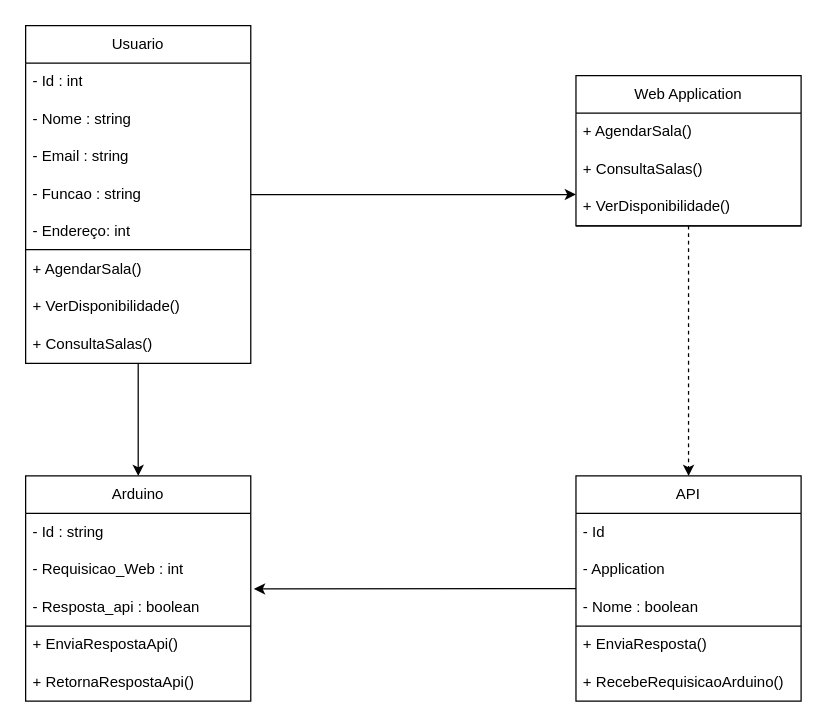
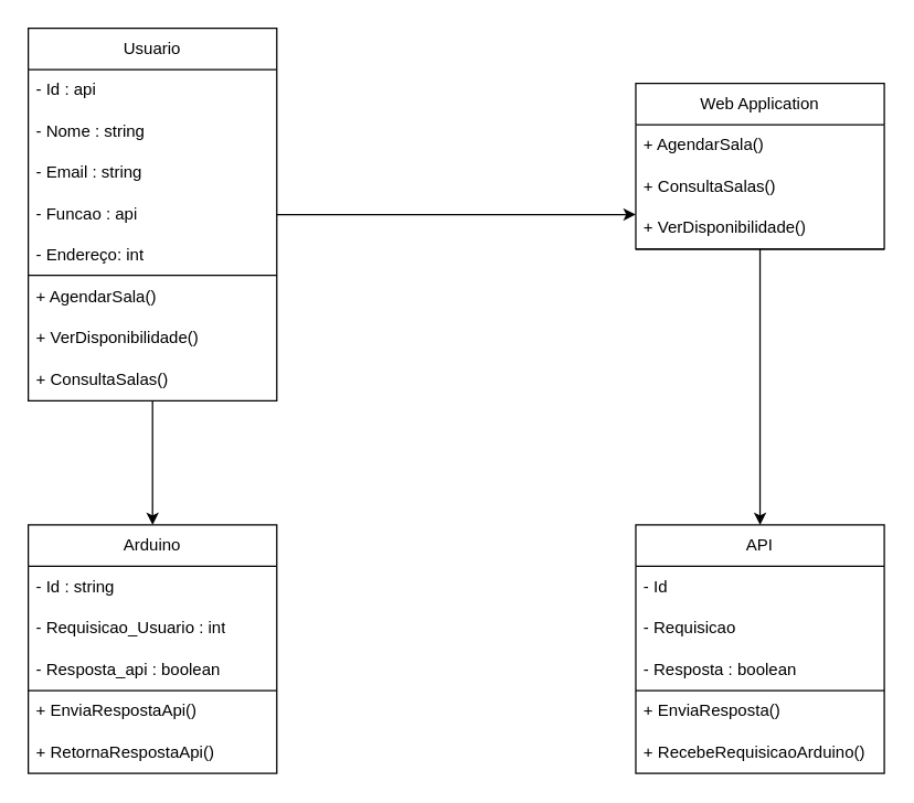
  <mxCell id="0" />
  <mxCell id="1" parent="0" />
  <mxCell id="2" style="edgeStyle=none;rounded=0;orthogonalLoop=1;jettySize=auto;html=1;entryX=0.5;entryY=0;entryDx=0;entryDy=0;" parent="1" source="3" target="13" edge="1"><mxGeometry relative="1" as="geometry" /></mxCell>
  <mxCell id="3" value="Usuario" style="swimlane;fontStyle=0;childLayout=stackLayout;horizontal=1;startSize=30;horizontalStack=0;resizeParent=1;resizeParentMax=0;resizeLast=0;collapsible=1;marginBottom=0;whiteSpace=wrap;html=1;strokeColor=default;" parent="1" vertex="1"><mxGeometry x="20" y="20" width="180" height="270" as="geometry" /></mxCell>
- <mxCell id="4" value="- Id : int" style="text;strokeColor=none;fillColor=none;align=left;verticalAlign=middle;spacingLeft=4;spacingRight=4;overflow=hidden;points=[[0,0.5],[1,0.5]];portConstraint=eastwest;rotatable=0;whiteSpace=wrap;html=1;" parent="3" vertex="1"><mxGeometry y="30" width="180" height="30" as="geometry" /></mxCell>
+ <mxCell id="4" value="- Id : api" style="text;strokeColor=none;fillColor=none;align=left;verticalAlign=middle;spacingLeft=4;spacingRight=4;overflow=hidden;points=[[0,0.5],[1,0.5]];portConstraint=eastwest;rotatable=0;whiteSpace=wrap;html=1;" parent="3" vertex="1"><mxGeometry y="30" width="180" height="30" as="geometry" /></mxCell>
  <mxCell id="5" value="- Nome : string" style="text;strokeColor=none;fillColor=none;align=left;verticalAlign=middle;spacingLeft=4;spacingRight=4;overflow=hidden;points=[[0,0.5],[1,0.5]];portConstraint=eastwest;rotatable=0;whiteSpace=wrap;html=1;" parent="3" vertex="1"><mxGeometry y="60" width="180" height="30" as="geometry" /></mxCell>
  <mxCell id="6" value="- Email : string" style="text;strokeColor=none;fillColor=none;align=left;verticalAlign=middle;spacingLeft=4;spacingRight=4;overflow=hidden;points=[[0,0.5],[1,0.5]];portConstraint=eastwest;rotatable=0;whiteSpace=wrap;html=1;" parent="3" vertex="1"><mxGeometry y="90" width="180" height="30" as="geometry" /></mxCell>
- <mxCell id="7" value="- Funcao : string" style="text;strokeColor=none;fillColor=none;align=left;verticalAlign=middle;spacingLeft=4;spacingRight=4;overflow=hidden;points=[[0,0.5],[1,0.5]];portConstraint=eastwest;rotatable=0;whiteSpace=wrap;html=1;" parent="3" vertex="1"><mxGeometry y="120" width="180" height="30" as="geometry" /></mxCell>
+ <mxCell id="7" value="- Funcao : api" style="text;strokeColor=none;fillColor=none;align=left;verticalAlign=middle;spacingLeft=4;spacingRight=4;overflow=hidden;points=[[0,0.5],[1,0.5]];portConstraint=eastwest;rotatable=0;whiteSpace=wrap;html=1;" parent="3" vertex="1"><mxGeometry y="120" width="180" height="30" as="geometry" /></mxCell>
  <mxCell id="8" value="- Endereço: int" style="text;strokeColor=none;fillColor=none;align=left;verticalAlign=middle;spacingLeft=4;spacingRight=4;overflow=hidden;points=[[0,0.5],[1,0.5]];portConstraint=eastwest;rotatable=0;whiteSpace=wrap;html=1;" parent="3" vertex="1"><mxGeometry y="150" width="180" height="30" as="geometry" /></mxCell>
  <mxCell id="9" value="" style="endArrow=none;html=1;rounded=0;" parent="3" edge="1"><mxGeometry width="50" height="50" relative="1" as="geometry"><mxPoint y="179" as="sourcePoint" /><mxPoint x="180" y="179" as="targetPoint" /></mxGeometry></mxCell>
  <mxCell id="10" value="+ AgendarSala()" style="text;strokeColor=none;fillColor=none;align=left;verticalAlign=middle;spacingLeft=4;spacingRight=4;overflow=hidden;points=[[0,0.5],[1,0.5]];portConstraint=eastwest;rotatable=0;whiteSpace=wrap;html=1;" parent="3" vertex="1"><mxGeometry y="180" width="180" height="30" as="geometry" /></mxCell>
  <mxCell id="11" value="+ VerDisponibilidade()" style="text;strokeColor=none;fillColor=none;align=left;verticalAlign=middle;spacingLeft=4;spacingRight=4;overflow=hidden;points=[[0,0.5],[1,0.5]];portConstraint=eastwest;rotatable=0;whiteSpace=wrap;html=1;" parent="3" vertex="1"><mxGeometry y="210" width="180" height="30" as="geometry" /></mxCell>
  <mxCell id="12" value="+ ConsultaSalas()" style="text;strokeColor=none;fillColor=none;align=left;verticalAlign=middle;spacingLeft=4;spacingRight=4;overflow=hidden;points=[[0,0.5],[1,0.5]];portConstraint=eastwest;rotatable=0;whiteSpace=wrap;html=1;" parent="3" vertex="1"><mxGeometry y="240" width="180" height="30" as="geometry" /></mxCell>
  <mxCell id="13" value="Arduino" style="swimlane;fontStyle=0;childLayout=stackLayout;horizontal=1;startSize=30;horizontalStack=0;resizeParent=1;resizeParentMax=0;resizeLast=0;collapsible=1;marginBottom=0;whiteSpace=wrap;html=1;" parent="1" vertex="1"><mxGeometry x="20" y="380" width="180" height="180" as="geometry" /></mxCell>
  <mxCell id="14" value="- Id : string" style="text;strokeColor=none;fillColor=none;align=left;verticalAlign=middle;spacingLeft=4;spacingRight=4;overflow=hidden;points=[[0,0.5],[1,0.5]];portConstraint=eastwest;rotatable=0;whiteSpace=wrap;html=1;" parent="13" vertex="1"><mxGeometry y="30" width="180" height="30" as="geometry" /></mxCell>
- <mxCell id="15" value="- Requisicao_Web : int" style="text;strokeColor=none;fillColor=none;align=left;verticalAlign=middle;spacingLeft=4;spacingRight=4;overflow=hidden;points=[[0,0.5],[1,0.5]];portConstraint=eastwest;rotatable=0;whiteSpace=wrap;html=1;" parent="13" vertex="1"><mxGeometry y="60" width="180" height="30" as="geometry" /></mxCell>
+ <mxCell id="15" value="- Requisicao_Usuario : int" style="text;strokeColor=none;fillColor=none;align=left;verticalAlign=middle;spacingLeft=4;spacingRight=4;overflow=hidden;points=[[0,0.5],[1,0.5]];portConstraint=eastwest;rotatable=0;whiteSpace=wrap;html=1;" parent="13" vertex="1"><mxGeometry y="60" width="180" height="30" as="geometry" /></mxCell>
  <mxCell id="16" value="- Resposta_api : boolean" style="text;strokeColor=none;fillColor=none;align=left;verticalAlign=middle;spacingLeft=4;spacingRight=4;overflow=hidden;points=[[0,0.5],[1,0.5]];portConstraint=eastwest;rotatable=0;whiteSpace=wrap;html=1;" parent="13" vertex="1"><mxGeometry y="90" width="180" height="30" as="geometry" /></mxCell>
  <mxCell id="17" value="" style="endArrow=none;html=1;rounded=0;" parent="13" edge="1"><mxGeometry width="50" height="50" relative="1" as="geometry"><mxPoint y="120" as="sourcePoint" /><mxPoint x="180" y="120" as="targetPoint" /></mxGeometry></mxCell>
  <mxCell id="18" value="+ EnviaRespostaApi()" style="text;strokeColor=none;fillColor=none;align=left;verticalAlign=middle;spacingLeft=4;spacingRight=4;overflow=hidden;points=[[0,0.5],[1,0.5]];portConstraint=eastwest;rotatable=0;whiteSpace=wrap;html=1;" parent="13" vertex="1"><mxGeometry y="120" width="180" height="30" as="geometry" /></mxCell>
  <mxCell id="19" value="+ RetornaRespostaApi()" style="text;strokeColor=none;fillColor=none;align=left;verticalAlign=middle;spacingLeft=4;spacingRight=4;overflow=hidden;points=[[0,0.5],[1,0.5]];portConstraint=eastwest;rotatable=0;whiteSpace=wrap;html=1;" parent="13" vertex="1"><mxGeometry y="150" width="180" height="30" as="geometry" /></mxCell>
- <mxCell id="20" style="edgeStyle=none;rounded=0;orthogonalLoop=1;jettySize=auto;html=1;entryX=1.014;entryY=0.011;entryDx=0;entryDy=0;entryPerimeter=0;" parent="1" source="21" target="16" edge="1"><mxGeometry relative="1" as="geometry" /></mxCell>
  <mxCell id="21" value="API" style="swimlane;fontStyle=0;childLayout=stackLayout;horizontal=1;startSize=30;horizontalStack=0;resizeParent=1;resizeParentMax=0;resizeLast=0;collapsible=1;marginBottom=0;whiteSpace=wrap;html=1;strokeColor=#000000;" parent="1" vertex="1"><mxGeometry x="460" y="380" width="180" height="180" as="geometry" /></mxCell>
  <mxCell id="22" value="- Id" style="text;strokeColor=none;fillColor=none;align=left;verticalAlign=middle;spacingLeft=4;spacingRight=4;overflow=hidden;points=[[0,0.5],[1,0.5]];portConstraint=eastwest;rotatable=0;whiteSpace=wrap;html=1;" parent="21" vertex="1"><mxGeometry y="30" width="180" height="30" as="geometry" /></mxCell>
- <mxCell id="23" value="- Application" style="text;strokeColor=none;fillColor=none;align=left;verticalAlign=middle;spacingLeft=4;spacingRight=4;overflow=hidden;points=[[0,0.5],[1,0.5]];portConstraint=eastwest;rotatable=0;whiteSpace=wrap;html=1;" parent="21" vertex="1"><mxGeometry y="60" width="180" height="30" as="geometry" /></mxCell>
- <mxCell id="24" value="- Nome : boolean" style="text;strokeColor=none;fillColor=none;align=left;verticalAlign=middle;spacingLeft=4;spacingRight=4;overflow=hidden;points=[[0,0.5],[1,0.5]];portConstraint=eastwest;rotatable=0;whiteSpace=wrap;html=1;" parent="21" vertex="1"><mxGeometry y="90" width="180" height="30" as="geometry" /></mxCell>
+ <mxCell id="23" value="- Requisicao" style="text;strokeColor=none;fillColor=none;align=left;verticalAlign=middle;spacingLeft=4;spacingRight=4;overflow=hidden;points=[[0,0.5],[1,0.5]];portConstraint=eastwest;rotatable=0;whiteSpace=wrap;html=1;" parent="21" vertex="1"><mxGeometry y="60" width="180" height="30" as="geometry" /></mxCell>
+ <mxCell id="24" value="- Resposta : boolean" style="text;strokeColor=none;fillColor=none;align=left;verticalAlign=middle;spacingLeft=4;spacingRight=4;overflow=hidden;points=[[0,0.5],[1,0.5]];portConstraint=eastwest;rotatable=0;whiteSpace=wrap;html=1;" parent="21" vertex="1"><mxGeometry y="90" width="180" height="30" as="geometry" /></mxCell>
  <mxCell id="25" value="" style="endArrow=none;html=1;rounded=0;" parent="21" edge="1"><mxGeometry width="50" height="50" relative="1" as="geometry"><mxPoint y="120" as="sourcePoint" /><mxPoint x="180" y="120" as="targetPoint" /></mxGeometry></mxCell>
  <mxCell id="26" value="+ EnviaResposta()" style="text;strokeColor=none;fillColor=none;align=left;verticalAlign=middle;spacingLeft=4;spacingRight=4;overflow=hidden;points=[[0,0.5],[1,0.5]];portConstraint=eastwest;rotatable=0;whiteSpace=wrap;html=1;" parent="21" vertex="1"><mxGeometry y="120" width="180" height="30" as="geometry" /></mxCell>
  <mxCell id="27" value="+ RecebeRequisicaoArduino()" style="text;strokeColor=none;fillColor=none;align=left;verticalAlign=middle;spacingLeft=4;spacingRight=4;overflow=hidden;points=[[0,0.5],[1,0.5]];portConstraint=eastwest;rotatable=0;whiteSpace=wrap;html=1;" parent="21" vertex="1"><mxGeometry y="150" width="180" height="30" as="geometry" /></mxCell>
  <mxCell id="28" style="edgeStyle=none;rounded=0;orthogonalLoop=1;jettySize=auto;html=1;exitX=1;exitY=0.5;exitDx=0;exitDy=0;" parent="1" source="7" edge="1"><mxGeometry relative="1" as="geometry"><mxPoint x="460" y="155" as="targetPoint" /></mxGeometry></mxCell>
- <mxCell id="29" style="edgeStyle=none;rounded=0;orthogonalLoop=1;jettySize=auto;html=1;dashed=1;" parent="1" source="30" target="21" edge="1"><mxGeometry relative="1" as="geometry" /></mxCell>
+ <mxCell id="29" style="edgeStyle=none;rounded=0;orthogonalLoop=1;jettySize=auto;html=1;" parent="1" source="30" target="21" edge="1"><mxGeometry relative="1" as="geometry" /></mxCell>
  <mxCell id="30" value="Web Application" style="swimlane;fontStyle=0;childLayout=stackLayout;horizontal=1;startSize=30;horizontalStack=0;resizeParent=1;resizeParentMax=0;resizeLast=0;collapsible=1;marginBottom=0;whiteSpace=wrap;html=1;" parent="1" vertex="1"><mxGeometry x="460" y="60" width="180" height="120" as="geometry" /></mxCell>
  <mxCell id="31" value="" style="endArrow=none;html=1;rounded=0;" parent="30" edge="1"><mxGeometry width="50" height="50" relative="1" as="geometry"><mxPoint y="120" as="sourcePoint" /><mxPoint x="180" y="120" as="targetPoint" /></mxGeometry></mxCell>
  <mxCell id="32" value="+ AgendarSala()" style="text;strokeColor=none;fillColor=none;align=left;verticalAlign=middle;spacingLeft=4;spacingRight=4;overflow=hidden;points=[[0,0.5],[1,0.5]];portConstraint=eastwest;rotatable=0;whiteSpace=wrap;html=1;" parent="30" vertex="1"><mxGeometry y="30" width="180" height="30" as="geometry" /></mxCell>
  <mxCell id="33" value="+ ConsultaSalas()" style="text;strokeColor=none;fillColor=none;align=left;verticalAlign=middle;spacingLeft=4;spacingRight=4;overflow=hidden;points=[[0,0.5],[1,0.5]];portConstraint=eastwest;rotatable=0;whiteSpace=wrap;html=1;" parent="30" vertex="1"><mxGeometry y="60" width="180" height="30" as="geometry" /></mxCell>
  <mxCell id="34" value="+ VerDisponibilidade()" style="text;strokeColor=none;fillColor=none;align=left;verticalAlign=middle;spacingLeft=4;spacingRight=4;overflow=hidden;points=[[0,0.5],[1,0.5]];portConstraint=eastwest;rotatable=0;whiteSpace=wrap;html=1;" parent="30" vertex="1"><mxGeometry y="90" width="180" height="30" as="geometry" /></mxCell>
